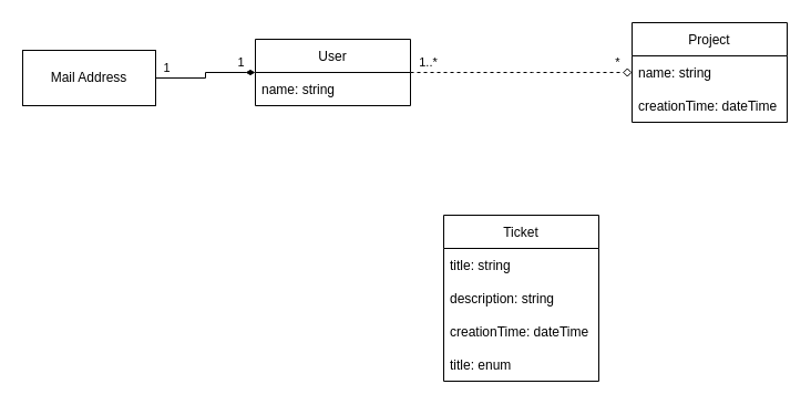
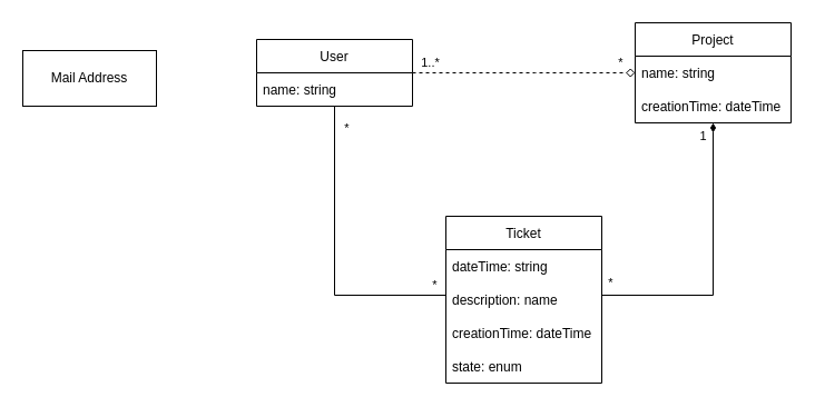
  <mxCell id="0" />
  <mxCell id="1" parent="0" />
  <mxCell id="2" style="edgeStyle=orthogonalEdgeStyle;rounded=0;orthogonalLoop=1;jettySize=auto;html=1;endArrow=diamond;endFill=0;dashed=1;" parent="1" source="8" target="13" edge="1"><mxGeometry relative="1" as="geometry"><Array as="points"><mxPoint x="480" y="65" /><mxPoint x="480" y="65" /></Array></mxGeometry></mxCell>
  <mxCell id="3" value="1..*" style="edgeLabel;html=1;align=center;verticalAlign=middle;resizable=0;points=[];" parent="2" vertex="1" connectable="0"><mxGeometry x="-0.743" y="1" relative="1" as="geometry"><mxPoint x="-11" y="-9" as="offset" /></mxGeometry></mxCell>
  <mxCell id="4" value="*" style="edgeLabel;html=1;align=center;verticalAlign=middle;resizable=0;points=[];" parent="2" vertex="1" connectable="0"><mxGeometry x="0.755" y="-1" relative="1" as="geometry"><mxPoint x="10" y="-11" as="offset" /></mxGeometry></mxCell>
- <mxCell id="5" style="edgeStyle=orthogonalEdgeStyle;rounded=0;orthogonalLoop=1;jettySize=auto;html=1;endArrow=none;endFill=0;startArrow=diamondThin;startFill=1;" parent="1" source="8" target="21" edge="1"><mxGeometry relative="1" as="geometry" /></mxCell>
- <mxCell id="6" value="1" style="edgeLabel;html=1;align=center;verticalAlign=middle;resizable=0;points=[];" parent="5" vertex="1" connectable="0"><mxGeometry x="-0.643" relative="1" as="geometry"><mxPoint x="3" y="-10" as="offset" /></mxGeometry></mxCell>
- <mxCell id="7" value="1" style="edgeLabel;html=1;align=center;verticalAlign=middle;resizable=0;points=[];" parent="5" vertex="1" connectable="0"><mxGeometry x="0.861" relative="1" as="geometry"><mxPoint x="2" y="-10" as="offset" /></mxGeometry></mxCell>
  <mxCell id="8" value="User" style="swimlane;fontStyle=0;childLayout=stackLayout;horizontal=1;startSize=30;horizontalStack=0;resizeParent=1;resizeParentMax=0;resizeLast=0;collapsible=1;marginBottom=0;" parent="1" vertex="1"><mxGeometry x="230" y="35" width="140" height="60" as="geometry" /></mxCell>
  <mxCell id="9" value="name: string" style="text;strokeColor=none;fillColor=none;align=left;verticalAlign=middle;spacingLeft=4;spacingRight=4;overflow=hidden;points=[[0,0.5],[1,0.5]];portConstraint=eastwest;rotatable=0;" parent="8" vertex="1"><mxGeometry y="30" width="140" height="30" as="geometry" /></mxCell>
+ <mxCell id="10" style="edgeStyle=orthogonalEdgeStyle;rounded=0;orthogonalLoop=1;jettySize=auto;html=1;endArrow=none;endFill=0;startArrow=diamondThin;startFill=1;" parent="1" source="13" target="16" edge="1"><mxGeometry relative="1" as="geometry"><Array as="points"><mxPoint x="640" y="265" /></Array></mxGeometry></mxCell>
+ <mxCell id="11" value="1" style="edgeLabel;html=1;align=center;verticalAlign=middle;resizable=0;points=[];" parent="10" vertex="1" connectable="0"><mxGeometry x="-0.661" y="-1" relative="1" as="geometry"><mxPoint x="-9" y="-32" as="offset" /></mxGeometry></mxCell>
+ <mxCell id="12" value="*" style="edgeLabel;html=1;align=center;verticalAlign=middle;resizable=0;points=[];" parent="10" vertex="1" connectable="0"><mxGeometry x="0.725" y="-1" relative="1" as="geometry"><mxPoint x="-28" y="-11" as="offset" /></mxGeometry></mxCell>
  <mxCell id="13" value="Project" style="swimlane;fontStyle=0;childLayout=stackLayout;horizontal=1;startSize=30;horizontalStack=0;resizeParent=1;resizeParentMax=0;resizeLast=0;collapsible=1;marginBottom=0;" parent="1" vertex="1"><mxGeometry x="570" y="20" width="140" height="90" as="geometry" /></mxCell>
  <mxCell id="14" value="name: string" style="text;strokeColor=none;fillColor=none;align=left;verticalAlign=middle;spacingLeft=4;spacingRight=4;overflow=hidden;points=[[0,0.5],[1,0.5]];portConstraint=eastwest;rotatable=0;" parent="13" vertex="1"><mxGeometry y="30" width="140" height="30" as="geometry" /></mxCell>
  <mxCell id="15" value="creationTime: dateTime" style="text;strokeColor=none;fillColor=none;align=left;verticalAlign=middle;spacingLeft=4;spacingRight=4;overflow=hidden;points=[[0,0.5],[1,0.5]];portConstraint=eastwest;rotatable=0;" parent="13" vertex="1"><mxGeometry y="60" width="140" height="30" as="geometry" /></mxCell>
  <mxCell id="16" value="Ticket" style="swimlane;fontStyle=0;childLayout=stackLayout;horizontal=1;startSize=30;horizontalStack=0;resizeParent=1;resizeParentMax=0;resizeLast=0;collapsible=1;marginBottom=0;" parent="1" vertex="1"><mxGeometry x="400" y="194" width="140" height="150" as="geometry" /></mxCell>
- <mxCell id="17" value="title: string" style="text;strokeColor=none;fillColor=none;align=left;verticalAlign=middle;spacingLeft=4;spacingRight=4;overflow=hidden;points=[[0,0.5],[1,0.5]];portConstraint=eastwest;rotatable=0;" parent="16" vertex="1"><mxGeometry y="30" width="140" height="30" as="geometry" /></mxCell>
- <mxCell id="18" value="description: string" style="text;strokeColor=none;fillColor=none;align=left;verticalAlign=middle;spacingLeft=4;spacingRight=4;overflow=hidden;points=[[0,0.5],[1,0.5]];portConstraint=eastwest;rotatable=0;" parent="16" vertex="1"><mxGeometry y="60" width="140" height="30" as="geometry" /></mxCell>
+ <mxCell id="17" value="dateTime: string" style="text;strokeColor=none;fillColor=none;align=left;verticalAlign=middle;spacingLeft=4;spacingRight=4;overflow=hidden;points=[[0,0.5],[1,0.5]];portConstraint=eastwest;rotatable=0;" parent="16" vertex="1"><mxGeometry y="30" width="140" height="30" as="geometry" /></mxCell>
+ <mxCell id="18" value="description: name" style="text;strokeColor=none;fillColor=none;align=left;verticalAlign=middle;spacingLeft=4;spacingRight=4;overflow=hidden;points=[[0,0.5],[1,0.5]];portConstraint=eastwest;rotatable=0;" parent="16" vertex="1"><mxGeometry y="60" width="140" height="30" as="geometry" /></mxCell>
  <mxCell id="19" value="creationTime: dateTime" style="text;strokeColor=none;fillColor=none;align=left;verticalAlign=middle;spacingLeft=4;spacingRight=4;overflow=hidden;points=[[0,0.5],[1,0.5]];portConstraint=eastwest;rotatable=0;" parent="16" vertex="1"><mxGeometry y="90" width="140" height="30" as="geometry" /></mxCell>
- <mxCell id="20" value="title: enum" style="text;strokeColor=none;fillColor=none;align=left;verticalAlign=middle;spacingLeft=4;spacingRight=4;overflow=hidden;points=[[0,0.5],[1,0.5]];portConstraint=eastwest;rotatable=0;" parent="16" vertex="1"><mxGeometry y="120" width="140" height="30" as="geometry" /></mxCell>
+ <mxCell id="20" value="state: enum" style="text;strokeColor=none;fillColor=none;align=left;verticalAlign=middle;spacingLeft=4;spacingRight=4;overflow=hidden;points=[[0,0.5],[1,0.5]];portConstraint=eastwest;rotatable=0;" parent="16" vertex="1"><mxGeometry y="120" width="140" height="30" as="geometry" /></mxCell>
  <mxCell id="21" value="Mail Address" style="rounded=0;whiteSpace=wrap;html=1;" parent="1" vertex="1"><mxGeometry x="20" y="45" width="120" height="50" as="geometry" /></mxCell>
+ <mxCell id="22" value="" style="endArrow=none;startArrow=none;endFill=0;startFill=0;html=1;rounded=0;edgeStyle=orthogonalEdgeStyle;" parent="1" source="8" target="16" edge="1"><mxGeometry width="160" relative="1" as="geometry"><mxPoint x="480" y="135" as="sourcePoint" /><mxPoint x="640" y="135" as="targetPoint" /><Array as="points"><mxPoint x="300" y="265" /></Array></mxGeometry></mxCell>
+ <mxCell id="23" value="*" style="edgeLabel;html=1;align=center;verticalAlign=middle;resizable=0;points=[];" parent="22" vertex="1" connectable="0"><mxGeometry x="0.921" y="1" relative="1" as="geometry"><mxPoint y="-9" as="offset" /></mxGeometry></mxCell>
+ <mxCell id="24" value="*" style="edgeLabel;html=1;align=center;verticalAlign=middle;resizable=0;points=[];" parent="22" vertex="1" connectable="0"><mxGeometry x="-0.946" relative="1" as="geometry"><mxPoint x="10" y="12" as="offset" /></mxGeometry></mxCell>
